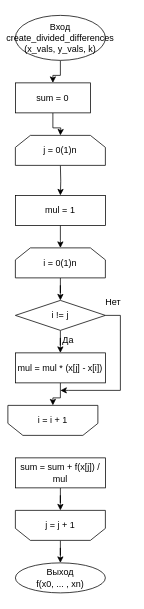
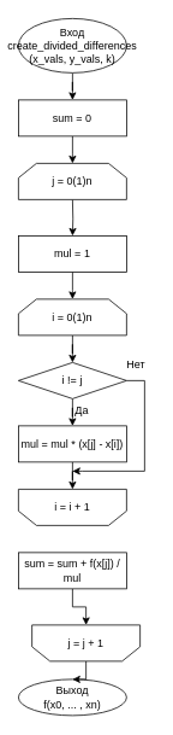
  <mxCell id="0" />
  <mxCell id="1" parent="0" />
  <mxCell id="2" style="edgeStyle=orthogonalEdgeStyle;rounded=0;orthogonalLoop=1;jettySize=auto;html=1;entryX=0.5;entryY=0;entryDx=0;entryDy=0;" parent="1" source="3" target="6" edge="1"><mxGeometry relative="1" as="geometry" /></mxCell>
  <mxCell id="3" value="Вход&lt;div&gt;create_divided_differences&lt;/div&gt;&lt;div&gt;(x_vals, y_vals, k)&lt;/div&gt;" style="ellipse;whiteSpace=wrap;html=1;" parent="1" vertex="1"><mxGeometry x="20" y="20" width="120" height="60" as="geometry" /></mxCell>
  <mxCell id="4" style="edgeStyle=orthogonalEdgeStyle;rounded=0;orthogonalLoop=1;jettySize=auto;html=1;entryX=0.5;entryY=0;entryDx=0;entryDy=0;" parent="1" target="8" edge="1"><mxGeometry relative="1" as="geometry"><mxPoint x="80" y="220" as="sourcePoint" /></mxGeometry></mxCell>
  <mxCell id="5" style="edgeStyle=orthogonalEdgeStyle;rounded=0;orthogonalLoop=1;jettySize=auto;html=1;entryX=0.5;entryY=0;entryDx=0;entryDy=0;" parent="1" source="6" edge="1"><mxGeometry relative="1" as="geometry"><mxPoint x="80" y="180" as="targetPoint" /></mxGeometry></mxCell>
- <mxCell id="6" value="sum = 0" style="rounded=0;whiteSpace=wrap;html=1;" parent="1" vertex="1"><mxGeometry x="20" y="110" width="100" height="40" as="geometry" /></mxCell>
+ <mxCell id="6" value="sum = 0" style="rounded=0;whiteSpace=wrap;html=1;" parent="1" vertex="1"><mxGeometry x="20" y="110" width="120" height="40" as="geometry" /></mxCell>
  <mxCell id="7" style="edgeStyle=orthogonalEdgeStyle;rounded=0;orthogonalLoop=1;jettySize=auto;html=1;entryX=0.5;entryY=0;entryDx=0;entryDy=0;" parent="1" source="8" edge="1"><mxGeometry relative="1" as="geometry"><mxPoint x="80" y="330" as="targetPoint" /></mxGeometry></mxCell>
  <mxCell id="8" value="mul = 1" style="rounded=0;whiteSpace=wrap;html=1;" parent="1" vertex="1"><mxGeometry x="20" y="260" width="120" height="40" as="geometry" /></mxCell>
  <mxCell id="9" style="edgeStyle=orthogonalEdgeStyle;rounded=0;orthogonalLoop=1;jettySize=auto;html=1;entryX=0.5;entryY=1;entryDx=0;entryDy=0;" parent="1" source="10" target="16" edge="1"><mxGeometry relative="1" as="geometry" /></mxCell>
  <mxCell id="10" value="mul = mul * (x[j] - x[i])" style="rounded=0;whiteSpace=wrap;html=1;" parent="1" vertex="1"><mxGeometry x="20" y="470" width="120" height="40" as="geometry" /></mxCell>
  <mxCell id="11" style="edgeStyle=orthogonalEdgeStyle;rounded=0;orthogonalLoop=1;jettySize=auto;html=1;" parent="1" source="12" target="19" edge="1"><mxGeometry relative="1" as="geometry" /></mxCell>
  <mxCell id="12" value="sum = sum + f(x[j]) / mul" style="rounded=0;whiteSpace=wrap;html=1;" parent="1" vertex="1"><mxGeometry x="20" y="610" width="120" height="40" as="geometry" /></mxCell>
  <mxCell id="13" value="Выход&lt;div&gt;f(x0, ... , xn)&lt;/div&gt;" style="ellipse;whiteSpace=wrap;html=1;" parent="1" vertex="1"><mxGeometry x="20" y="750" width="120" height="40" as="geometry" /></mxCell>
  <mxCell id="14" style="edgeStyle=orthogonalEdgeStyle;rounded=0;orthogonalLoop=1;jettySize=auto;html=1;entryX=0.5;entryY=0;entryDx=0;entryDy=0;" edge="1" parent="1" source="15" target="22"><mxGeometry relative="1" as="geometry" /></mxCell>
  <mxCell id="15" value="i = 0(1)n" style="shape=loopLimit;whiteSpace=wrap;html=1;direction=east;" parent="1" vertex="1"><mxGeometry x="20" y="330" width="120" height="40" as="geometry" /></mxCell>
- <mxCell id="16" value="i = i + 1" style="shape=loopLimit;whiteSpace=wrap;html=1;direction=west;" parent="1" vertex="1"><mxGeometry x="10" y="540" width="120" height="40" as="geometry" /></mxCell>
+ <mxCell id="16" value="i = i + 1" style="shape=loopLimit;whiteSpace=wrap;html=1;direction=west;" parent="1" vertex="1"><mxGeometry x="20" y="540" width="120" height="40" as="geometry" /></mxCell>
  <mxCell id="17" value="j = 0(1)n" style="shape=loopLimit;whiteSpace=wrap;html=1;direction=east;" parent="1" vertex="1"><mxGeometry x="20" y="180" width="120" height="40" as="geometry" /></mxCell>
  <mxCell id="18" style="edgeStyle=orthogonalEdgeStyle;rounded=0;orthogonalLoop=1;jettySize=auto;html=1;entryX=0.5;entryY=0;entryDx=0;entryDy=0;" parent="1" source="19" target="13" edge="1"><mxGeometry relative="1" as="geometry" /></mxCell>
- <mxCell id="19" value="j = j + 1" style="shape=loopLimit;whiteSpace=wrap;html=1;direction=west;" parent="1" vertex="1"><mxGeometry x="20" y="680" width="120" height="40" as="geometry" /></mxCell>
+ <mxCell id="19" value="j = j + 1" style="shape=loopLimit;whiteSpace=wrap;html=1;direction=west;" parent="1" vertex="1"><mxGeometry x="35" y="690" width="120" height="40" as="geometry" /></mxCell>
  <mxCell id="20" style="edgeStyle=orthogonalEdgeStyle;rounded=0;orthogonalLoop=1;jettySize=auto;html=1;entryX=0.5;entryY=0;entryDx=0;entryDy=0;" edge="1" parent="1" source="22" target="10"><mxGeometry relative="1" as="geometry" /></mxCell>
  <mxCell id="21" style="edgeStyle=orthogonalEdgeStyle;rounded=0;orthogonalLoop=1;jettySize=auto;html=1;exitX=1;exitY=0.5;exitDx=0;exitDy=0;" edge="1" parent="1" source="22"><mxGeometry relative="1" as="geometry"><mxPoint x="80" y="520" as="targetPoint" /><Array as="points"><mxPoint x="160" y="420" /><mxPoint x="160" y="520" /><mxPoint x="91" y="520" /></Array></mxGeometry></mxCell>
  <mxCell id="22" value="i != j" style="rhombus;whiteSpace=wrap;html=1;" vertex="1" parent="1"><mxGeometry x="20" y="400" width="120" height="40" as="geometry" /></mxCell>
  <mxCell id="23" value="Да" style="text;html=1;align=center;verticalAlign=middle;resizable=0;points=[];autosize=1;strokeColor=none;fillColor=none;" vertex="1" parent="1"><mxGeometry x="70" y="438" width="40" height="30" as="geometry" /></mxCell>
  <mxCell id="24" value="Нет" style="text;html=1;align=center;verticalAlign=middle;resizable=0;points=[];autosize=1;strokeColor=none;fillColor=none;" vertex="1" parent="1"><mxGeometry x="130" y="388" width="40" height="30" as="geometry" /></mxCell>
